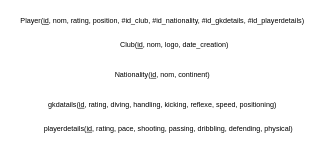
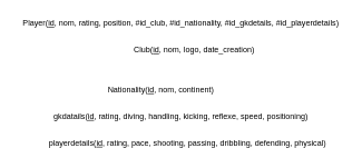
  <mxCell id="0" />
  <mxCell id="1" parent="0" />
  <mxCell id="2" value="Player(&lt;u&gt;id&lt;/u&gt;, nom, rating, position, #id_club, #id_nationality, #id_gkdetails, #id_playerdetails)" style="text;html=1;align=center;verticalAlign=middle;resizable=0;points=[];autosize=1;strokeColor=none;fillColor=none;" vertex="1" parent="1"><mxGeometry x="20" y="20" width="500" height="30" as="geometry" /></mxCell>
  <mxCell id="3" value="Club(&lt;u&gt;id&lt;/u&gt;, nom, logo, date_creation)" style="text;html=1;align=center;verticalAlign=middle;resizable=0;points=[];autosize=1;strokeColor=none;fillColor=none;" vertex="1" parent="1"><mxGeometry x="190" y="60" width="200" height="30" as="geometry" /></mxCell>
- <mxCell id="4" value="Nationality(&lt;u&gt;id&lt;/u&gt;, nom, continent)" style="text;html=1;align=center;verticalAlign=middle;resizable=0;points=[];autosize=1;strokeColor=none;fillColor=none;" vertex="1" parent="1"><mxGeometry x="180" y="110" width="180" height="30" as="geometry" /></mxCell>
+ <mxCell id="4" value="Nationality(&lt;u&gt;id&lt;/u&gt;, nom, continent)" style="text;html=1;align=center;verticalAlign=middle;resizable=0;points=[];autosize=1;strokeColor=none;fillColor=none;" vertex="1" parent="1"><mxGeometry x="150" y="120" width="180" height="30" as="geometry" /></mxCell>
  <mxCell id="5" value="gkdatails(&lt;u&gt;id&lt;/u&gt;, rating, diving, handling, kicking, reflexe, speed, positioning)" style="text;html=1;align=center;verticalAlign=middle;resizable=0;points=[];autosize=1;strokeColor=none;fillColor=none;" vertex="1" parent="1"><mxGeometry x="70" y="160" width="400" height="30" as="geometry" /></mxCell>
  <mxCell id="6" value="playerdetails(&lt;u&gt;id&lt;/u&gt;, rating, pace, shooting, passing, dribbling, defending, physical)" style="text;html=1;align=center;verticalAlign=middle;resizable=0;points=[];autosize=1;strokeColor=none;fillColor=none;" vertex="1" parent="1"><mxGeometry x="60" y="200" width="440" height="30" as="geometry" /></mxCell>
